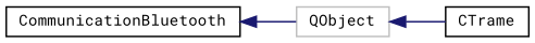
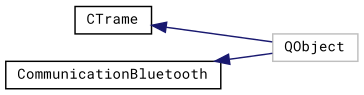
  digraph {
    fontname="Roboto Mono"
    rankdir=LR
    node [color=black fontname="Roboto Mono" fontsize=10 shape=record]
    edge [color=midnightblue dir=back fontname="Roboto Mono" fontsize=10 labelfontname=Helvetica labelfontsize=10 style=solid]
    n1 [color=grey75 height=0.2 label=QObject width=0.4]
    n2 [height=0.2 label=CTrame width=0.4]
    n3 [height=0.2 label=CommunicationBluetooth width=0.4]
-   n1 -> n2
+   n2 -> n1
    n3 -> n1
  }
